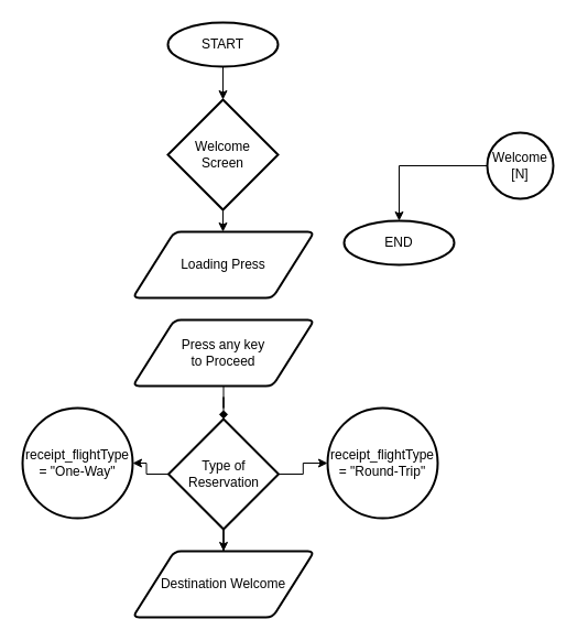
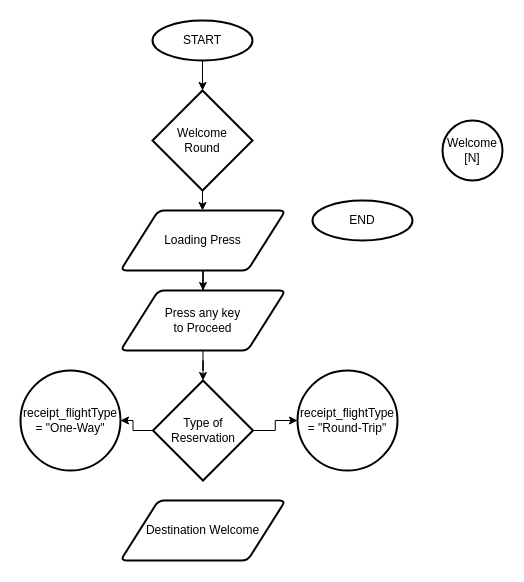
  <mxCell id="0" />
  <mxCell id="1" parent="0" />
  <mxCell id="2" value="" style="edgeStyle=orthogonalEdgeStyle;rounded=0;orthogonalLoop=1;jettySize=auto;html=1;" edge="1" parent="1"><mxGeometry relative="1" as="geometry"><mxPoint x="202" y="60" as="sourcePoint" /><mxPoint x="202" y="90" as="targetPoint" /></mxGeometry></mxCell>
  <mxCell id="3" value="START" style="strokeWidth=2;html=1;shape=mxgraph.flowchart.start_1;whiteSpace=wrap;" vertex="1" parent="1"><mxGeometry x="152" y="20" width="100" height="40" as="geometry" /></mxCell>
  <mxCell id="4" style="edgeStyle=orthogonalEdgeStyle;rounded=0;orthogonalLoop=1;jettySize=auto;html=1;entryX=0.5;entryY=0;entryDx=0;entryDy=0;" edge="1" parent="1" source="5" target="10"><mxGeometry relative="1" as="geometry" /></mxCell>
- <mxCell id="5" value="Welcome&lt;br&gt;Screen" style="strokeWidth=2;html=1;shape=mxgraph.flowchart.decision;whiteSpace=wrap;" vertex="1" parent="1"><mxGeometry x="152" y="90" width="100" height="100" as="geometry" /></mxCell>
- <mxCell id="6" style="edgeStyle=orthogonalEdgeStyle;rounded=0;orthogonalLoop=1;jettySize=auto;html=1;entryX=0.5;entryY=0;entryDx=0;entryDy=0;entryPerimeter=0;" edge="1" parent="1" source="7" target="8"><mxGeometry relative="1" as="geometry" /></mxCell>
+ <mxCell id="5" value="Welcome&lt;br&gt;Round" style="strokeWidth=2;html=1;shape=mxgraph.flowchart.decision;whiteSpace=wrap;" vertex="1" parent="1"><mxGeometry x="152" y="90" width="100" height="100" as="geometry" /></mxCell>
  <mxCell id="7" value="Welcome [N]" style="strokeWidth=2;html=1;shape=mxgraph.flowchart.start_2;whiteSpace=wrap;" vertex="1" parent="1"><mxGeometry x="442" y="120" width="60" height="60" as="geometry" /></mxCell>
  <mxCell id="8" value="END" style="strokeWidth=2;html=1;shape=mxgraph.flowchart.start_1;whiteSpace=wrap;" vertex="1" parent="1"><mxGeometry x="312" y="200" width="100" height="40" as="geometry" /></mxCell>
+ <mxCell id="9" style="edgeStyle=orthogonalEdgeStyle;rounded=0;orthogonalLoop=1;jettySize=auto;html=1;entryX=0.5;entryY=0;entryDx=0;entryDy=0;" edge="1" parent="1" source="10" target="12"><mxGeometry relative="1" as="geometry" /></mxCell>
  <mxCell id="10" value="Loading Press" style="shape=parallelogram;html=1;strokeWidth=2;perimeter=parallelogramPerimeter;whiteSpace=wrap;rounded=1;arcSize=12;size=0.23;" vertex="1" parent="1"><mxGeometry x="120" y="210" width="165" height="60" as="geometry" /></mxCell>
- <mxCell id="11" style="edgeStyle=orthogonalEdgeStyle;rounded=0;orthogonalLoop=1;jettySize=auto;html=1;entryX=0.5;entryY=0;entryDx=0;entryDy=0;entryPerimeter=0;endArrow=diamond;" edge="1" parent="1" source="12" target="16"><mxGeometry relative="1" as="geometry" /></mxCell>
+ <mxCell id="11" style="edgeStyle=orthogonalEdgeStyle;rounded=0;orthogonalLoop=1;jettySize=auto;html=1;entryX=0.5;entryY=0;entryDx=0;entryDy=0;entryPerimeter=0;" edge="1" parent="1" source="12" target="16"><mxGeometry relative="1" as="geometry" /></mxCell>
  <mxCell id="12" value="Press any key &lt;br&gt;to Proceed" style="shape=parallelogram;html=1;strokeWidth=2;perimeter=parallelogramPerimeter;whiteSpace=wrap;rounded=1;arcSize=12;size=0.23;" vertex="1" parent="1"><mxGeometry x="120" y="290" width="165" height="60" as="geometry" /></mxCell>
  <mxCell id="13" style="edgeStyle=orthogonalEdgeStyle;rounded=0;orthogonalLoop=1;jettySize=auto;html=1;" edge="1" parent="1" source="16" target="18"><mxGeometry relative="1" as="geometry" /></mxCell>
  <mxCell id="14" style="edgeStyle=orthogonalEdgeStyle;rounded=0;orthogonalLoop=1;jettySize=auto;html=1;entryX=0;entryY=0.5;entryDx=0;entryDy=0;entryPerimeter=0;" edge="1" parent="1" source="16" target="17"><mxGeometry relative="1" as="geometry" /></mxCell>
- <mxCell id="15" style="edgeStyle=orthogonalEdgeStyle;rounded=0;orthogonalLoop=1;jettySize=auto;html=1;entryX=0.5;entryY=0;entryDx=0;entryDy=0;" edge="1" parent="1" source="16" target="19"><mxGeometry relative="1" as="geometry"><mxPoint x="202.5" y="520" as="targetPoint" /></mxGeometry></mxCell>
  <mxCell id="16" value="Type of&lt;br&gt;Reservation" style="strokeWidth=2;html=1;shape=mxgraph.flowchart.decision;whiteSpace=wrap;" vertex="1" parent="1"><mxGeometry x="152.5" y="380" width="100" height="100" as="geometry" /></mxCell>
  <mxCell id="17" value="receipt_flightType = &quot;Round-Trip&quot;" style="strokeWidth=2;html=1;shape=mxgraph.flowchart.start_2;whiteSpace=wrap;" vertex="1" parent="1"><mxGeometry x="297" y="370" width="100" height="100" as="geometry" /></mxCell>
  <mxCell id="18" value="receipt_flightType = &quot;One-Way&quot;" style="strokeWidth=2;html=1;shape=mxgraph.flowchart.start_2;whiteSpace=wrap;" vertex="1" parent="1"><mxGeometry x="20" y="370" width="100" height="100" as="geometry" /></mxCell>
  <mxCell id="19" value="Destination Welcome" style="shape=parallelogram;html=1;strokeWidth=2;perimeter=parallelogramPerimeter;whiteSpace=wrap;rounded=1;arcSize=12;size=0.23;" vertex="1" parent="1"><mxGeometry x="120" y="500" width="165" height="60" as="geometry" /></mxCell>
